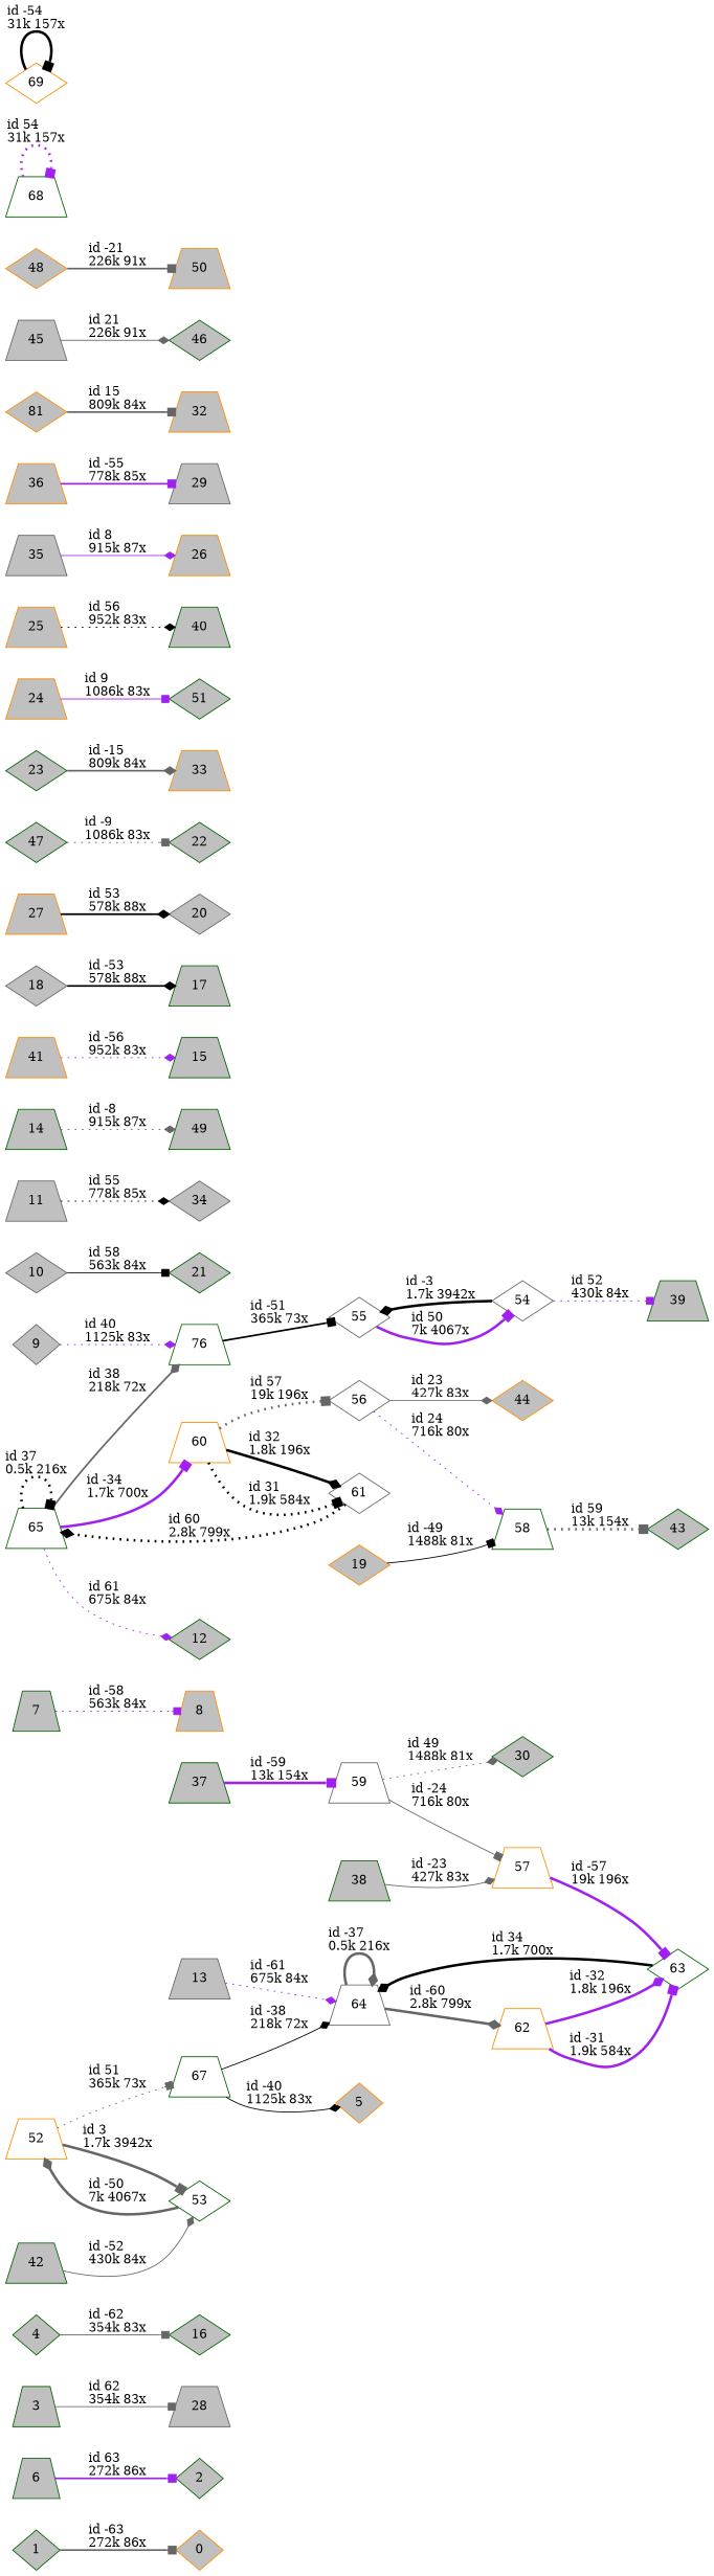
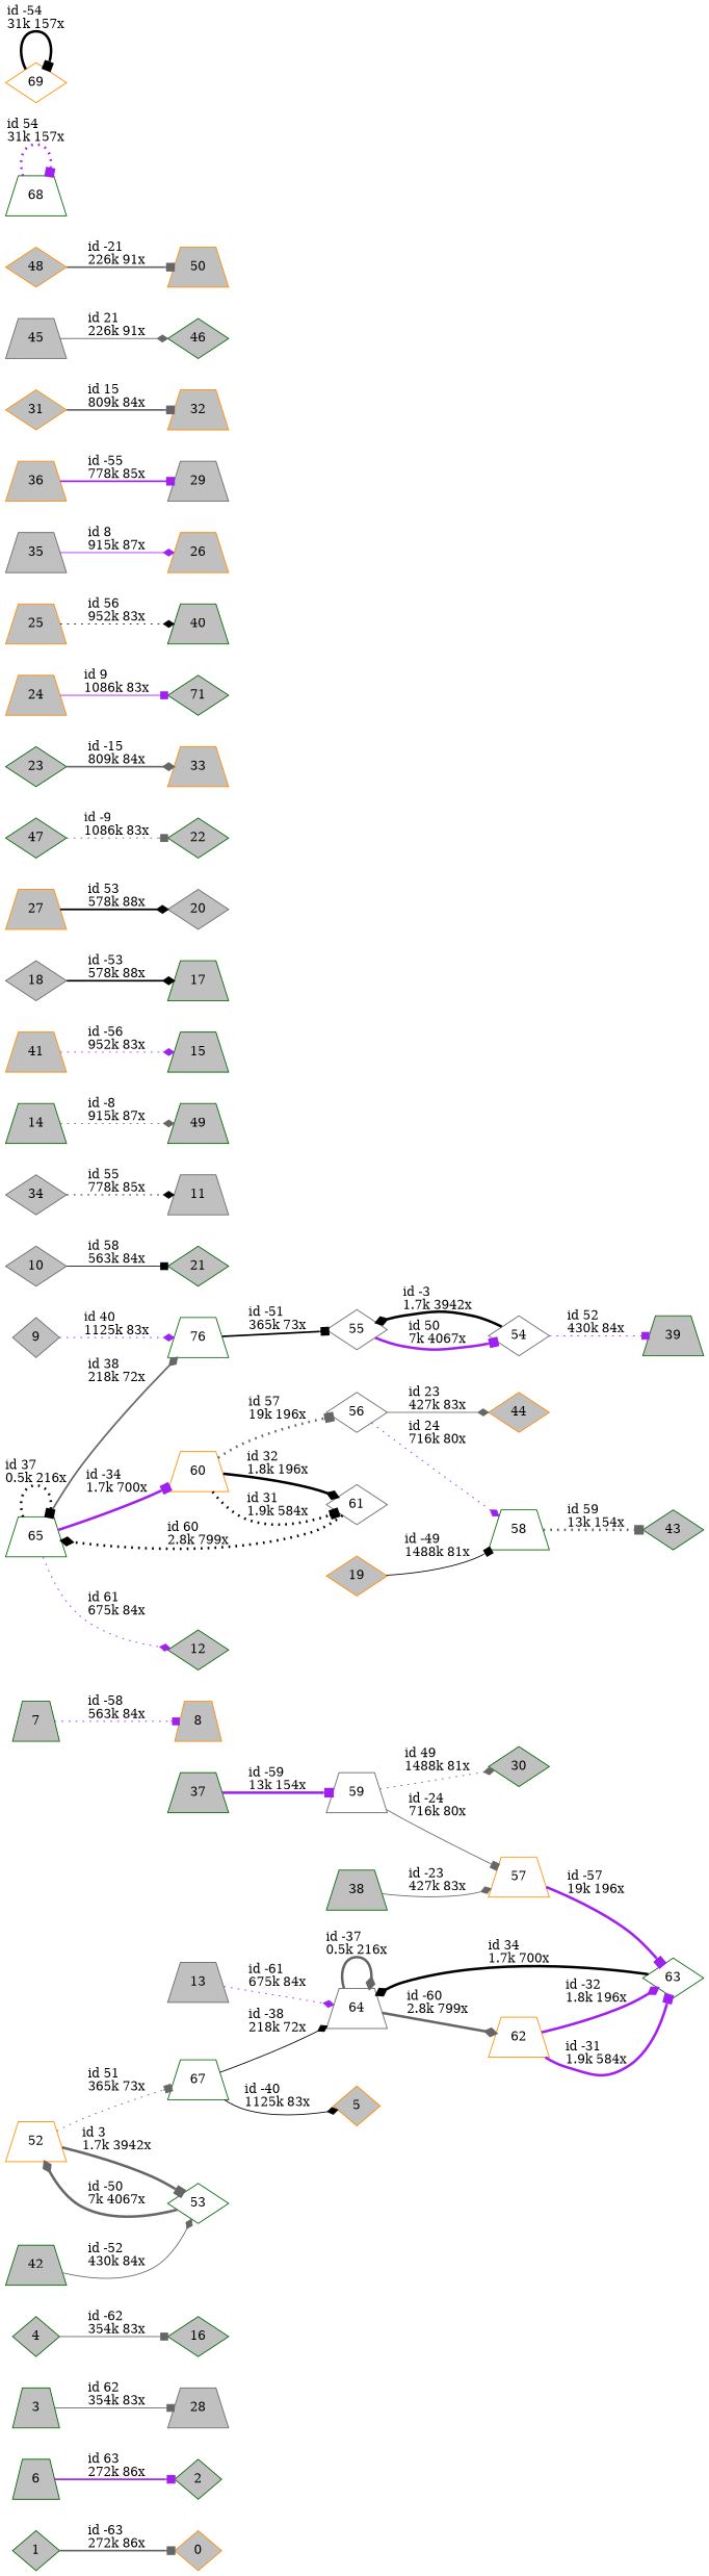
  digraph {
    nodesep=0.5
    rankdir=LR
    node [color=darkgreen fillcolor=grey shape=trapezium style=filled]
    edge [arrowhead=box color=gray40 style=solid]
    0 [color=darkorange height=0.3 shape=diamond]
    1 [height=0.3 shape=diamond]
    2 [height=0.3 shape=diamond]
    3 [height=0.3]
    28 [color=gray40 height=0.3]
    4 [height=0.3 shape=diamond]
    16 [height=0.3 shape=diamond]
    5 [color=darkorange height=0.3 shape=diamond]
    6 [height=0.3]
    7 [height=0.3]
    8 [color=darkorange height=0.3]
    9 [color=gray40 height=0.3 shape=diamond]
    n13 [height=0.3 label=76 fillcolor="" style=""]
    55 [color=gray40 height=0.3 shape=diamond fillcolor="" style=""]
    10 [color=gray40 height=0.3 shape=diamond]
    21 [height=0.3 shape=diamond]
    11 [color=gray40 height=0.3]
    34 [color=gray40 height=0.3 shape=diamond]
    12 [height=0.3 shape=diamond]
    13 [color=gray40 height=0.3]
    64 [color=gray40 height=0.3 fillcolor="" style=""]
    62 [color=darkorange height=0.3 fillcolor="" style=""]
    14 [height=0.3]
    49 [height=0.3]
    15 [height=0.3]
    17 [height=0.3]
    18 [color=gray40 height=0.3 shape=diamond]
    19 [color=darkorange height=0.3 shape=diamond]
    58 [height=0.3 fillcolor="" style=""]
    43 [height=0.3 shape=diamond]
    20 [color=gray40 height=0.3 shape=diamond]
    22 [height=0.3 shape=diamond]
    23 [height=0.3 shape=diamond]
    33 [color=darkorange height=0.3]
    24 [color=darkorange height=0.3]
-   51 [height=0.3 shape=diamond]
+   51 [height=0.3 shape=diamond label=71]
    25 [color=darkorange height=0.3]
    40 [height=0.3]
    26 [color=darkorange height=0.3]
    27 [color=darkorange height=0.3]
    29 [color=gray40 height=0.3]
    30 [height=0.3 shape=diamond]
-   31 [color=darkorange height=0.3 shape=diamond label=81]
+   31 [color=darkorange height=0.3 shape=diamond]
    32 [color=darkorange height=0.3]
    35 [color=gray40 height=0.3]
    36 [color=darkorange height=0.3]
    37 [height=0.3]
    59 [color=gray40 height=0.3 fillcolor="" style=""]
    57 [color=darkorange height=0.3 fillcolor="" style=""]
    38 [height=0.3]
    63 [height=0.3 shape=diamond fillcolor="" style=""]
    39 [height=0.3]
    41 [color=darkorange height=0.3]
    42 [height=0.3]
    53 [height=0.3 shape=diamond fillcolor="" style=""]
    52 [color=darkorange height=0.3 fillcolor="" style=""]
    44 [color=darkorange height=0.3 shape=diamond]
    45 [color=gray40 height=0.3]
    46 [height=0.3 shape=diamond]
    47 [height=0.3 shape=diamond]
    48 [color=darkorange height=0.3 shape=diamond]
    50 [color=darkorange height=0.3]
    67 [height=0.3 fillcolor="" style=""]
    54 [color=gray40 height=0.3 shape=diamond fillcolor="" style=""]
    56 [color=gray40 height=0.3 shape=diamond fillcolor="" style=""]
    60 [color=darkorange height=0.3 fillcolor="" style=""]
    61 [color=gray40 height=0.3 shape=diamond fillcolor="" style=""]
    65 [height=0.3 fillcolor="" style=""]
    68 [height=0.3 fillcolor="" style=""]
    69 [color=darkorange height=0.3 shape=diamond fillcolor="" style=""]
    1 -> 0 [label="id -63\l272k 86x" style=bold]
    3 -> 28 [label="id 62\l354k 83x"]
    4 -> 16 [label="id -62\l354k 83x"]
    6 -> 2 [color=purple label="id 63\l272k 86x" style=bold]
    7 -> 8 [color=purple label="id -58\l563k 84x" style=dotted]
    9 -> n13 [arrowhead=diamond color=purple label="id 40\l1125k 83x" style=dotted]
    n13 -> 55 [color=black label="id -51\l365k 73x" style=bold]
    55 -> 54 [color=purple label="id 50\l7k 4067x" penwidth=3 style=bold]
    10 -> 21 [color=black label="id 58\l563k 84x"]
-   11 -> 34 [arrowhead=diamond color=black label="id 55\l778k 85x" style=dotted]
+   34 -> 11 [arrowhead=diamond color=black label="id 55\l778k 85x" style=dotted]
    13 -> 64 [arrowhead=diamond color=purple label="id -61\l675k 84x" style=dotted]
    64 -> 64 [arrowhead=diamond label="id -37\l0.5k 216x" penwidth=3]
    64 -> 62 [arrowhead=diamond label="id -60\l2.8k 799x" penwidth=3 style=bold]
    62 -> 63 [color=purple label="id -31\l1.9k 584x" penwidth=3 style=bold]
    62 -> 63 [arrowhead=diamond color=purple label="id -32\l1.8k 196x" penwidth=3 style=bold]
    14 -> 49 [arrowhead=diamond label="id -8\l915k 87x" style=dotted]
    18 -> 17 [arrowhead=diamond color=black label="id -53\l578k 88x" style=bold]
    19 -> 58 [color=black label="id -49\l1488k 81x"]
    58 -> 43 [label="id 59\l13k 154x" penwidth=3 style=dotted]
    23 -> 33 [arrowhead=diamond label="id -15\l809k 84x" style=bold]
    24 -> 51 [color=purple label="id 9\l1086k 83x"]
    25 -> 40 [arrowhead=diamond color=black label="id 56\l952k 83x" style=dotted]
    27 -> 20 [arrowhead=diamond color=black label="id 53\l578k 88x" style=bold]
    31 -> 32 [label="id 15\l809k 84x" style=bold]
    35 -> 26 [arrowhead=diamond color=purple label="id 8\l915k 87x"]
    36 -> 29 [color=purple label="id -55\l778k 85x" style=bold]
    37 -> 59 [color=purple label="id -59\l13k 154x" penwidth=3 style=bold]
    59 -> 30 [arrowhead=diamond label="id 49\l1488k 81x" style=dotted]
    59 -> 57 [label="id -24\l716k 80x"]
    57 -> 63 [color=purple label="id -57\l19k 196x" penwidth=3 style=bold]
    38 -> 57 [arrowhead=diamond label="id -23\l427k 83x"]
    63 -> 64 [arrowhead=diamond color=black label="id 34\l1.7k 700x" penwidth=3]
    41 -> 15 [arrowhead=diamond color=purple label="id -56\l952k 83x" style=dotted]
    42 -> 53 [arrowhead=diamond label="id -52\l430k 84x"]
    53 -> 52 [arrowhead=diamond label="id -50\l7k 4067x" penwidth=3 style=bold]
    52 -> 53 [label="id 3\l1.7k 3942x" penwidth=3]
    52 -> 67 [label="id 51\l365k 73x" style=dotted]
    45 -> 46 [arrowhead=diamond label="id 21\l226k 91x"]
    47 -> 22 [label="id -9\l1086k 83x" style=dotted]
    48 -> 50 [label="id -21\l226k 91x" style=bold]
    67 -> 5 [arrowhead=diamond color=black label="id -40\l1125k 83x"]
    67 -> 64 [arrowhead=diamond color=black label="id -38\l218k 72x"]
    54 -> 55 [arrowhead=diamond color=black label="id -3\l1.7k 3942x" penwidth=3]
    54 -> 39 [color=purple label="id 52\l430k 84x" style=dotted]
    56 -> 58 [arrowhead=diamond color=purple label="id 24\l716k 80x" style=dotted]
    56 -> 44 [arrowhead=diamond label="id 23\l427k 83x"]
    60 -> 56 [label="id 57\l19k 196x" penwidth=3 style=dotted]
    60 -> 61 [color=black label="id 31\l1.9k 584x" penwidth=3 style=dotted]
    60 -> 61 [arrowhead=diamond color=black label="id 32\l1.8k 196x" penwidth=3 style=bold]
    61 -> 65 [arrowhead=diamond color=black label="id 60\l2.8k 799x" penwidth=3 style=dotted]
    65 -> n13 [arrowhead=diamond label="id 38\l218k 72x" style=bold]
    65 -> 12 [arrowhead=diamond color=purple label="id 61\l675k 84x" style=dotted]
    65 -> 60 [color=purple label="id -34\l1.7k 700x" penwidth=3]
    65 -> 65 [color=black label="id 37\l0.5k 216x" penwidth=3 style=dotted]
    68 -> 68 [color=purple label="id 54\l31k 157x" penwidth=3 style=dotted]
    69 -> 69 [color=black label="id -54\l31k 157x" penwidth=3]
  }
